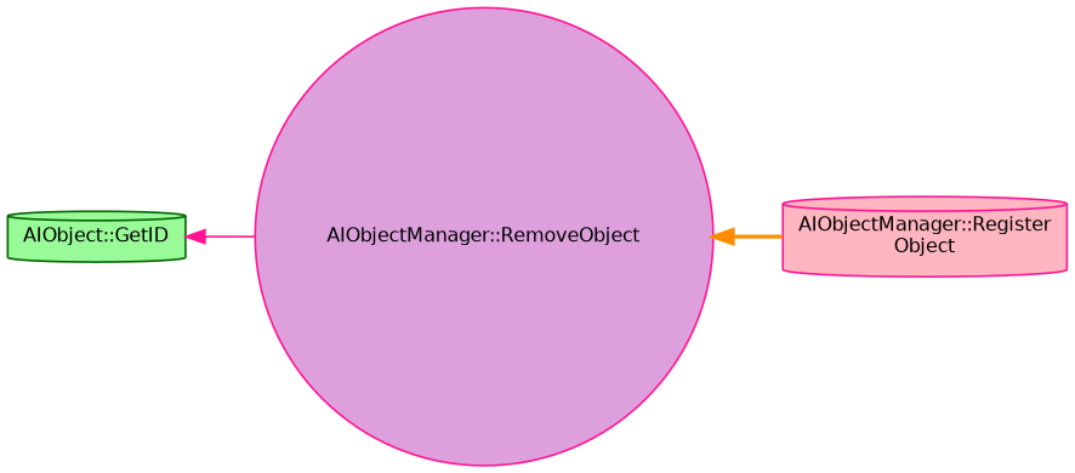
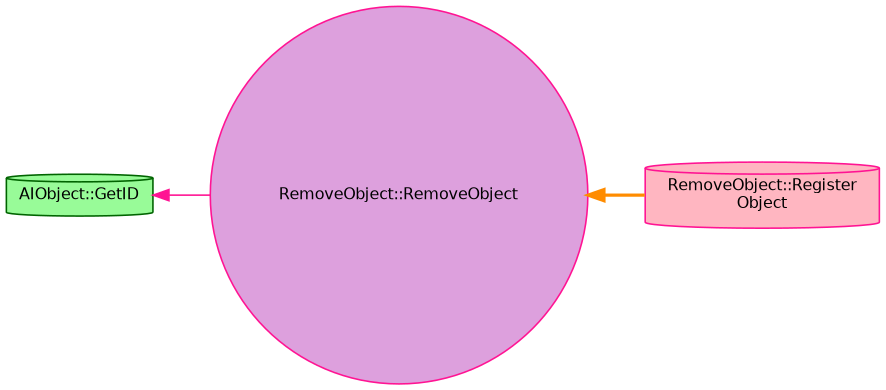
  digraph {
    rankdir=LR
    node [color=deeppink fontname=Helvetica fontsize=10 shape=cylinder style=filled]
    edge [dir=back fontname=Helvetica fontsize=10 labelfontname=Helvetica labelfontsize=10]
    n1 [color=darkgreen fillcolor=palegreen fontcolor=black height=0.2 label="AIObject::GetID" width=0.4]
-   n2 [fillcolor=plum height=0.2 label="AIObjectManager::RemoveObject" shape=circle width=0.4]
-   n3 [fillcolor=lightpink height=0.2 label="AIObjectManager::Register\lObject" width=0.4]
+   n2 [fillcolor=plum height=0.2 label="RemoveObject::RemoveObject" shape=circle width=0.4]
+   n3 [fillcolor=lightpink height=0.2 label="RemoveObject::Register\lObject" width=0.4]
    n1 -> n2 [color=deeppink style=solid]
    n2 -> n3 [color=darkorange style=bold]
  }
